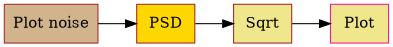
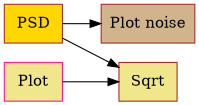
  digraph {
    rankdir=LR
    node [color=brown fillcolor=khaki shape=box style=filled]
    n1 [fillcolor=tan label="Plot noise"]
    n2 [fillcolor=gold label=PSD]
    n3 [label=Sqrt]
    n4 [color=deeppink label=Plot]
-   n1 -> n2
+   n2 -> n1
    n2 -> n3
-   n3 -> n4
+   n4 -> n3
  }
